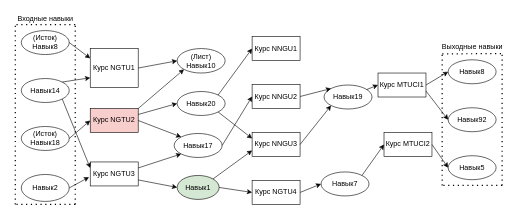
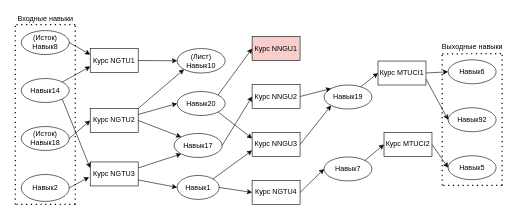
  <mxCell id="0" />
  <mxCell id="1" parent="0" />
- <mxCell id="2" value="Курс NGTU1" style="rounded=0;whiteSpace=wrap;html=1;" parent="1" vertex="1"><mxGeometry x="150" y="80.17" width="80" height="65" as="geometry" /></mxCell>
- <mxCell id="3" value="Курс NGTU2" style="rounded=0;whiteSpace=wrap;html=1;fillColor=#f8cecc;" parent="1" vertex="1"><mxGeometry x="150" y="180.17" width="80" height="40" as="geometry" /></mxCell>
- <mxCell id="4" value="Курс NNGU1" style="rounded=0;whiteSpace=wrap;html=1;fillColor=#FFFFFF;" parent="1" vertex="1"><mxGeometry x="420" y="60.17" width="80" height="40" as="geometry" /></mxCell>
+ <mxCell id="2" value="Курс NGTU1" style="rounded=0;whiteSpace=wrap;html=1;" parent="1" vertex="1"><mxGeometry x="150" y="80.17" width="80" height="40" as="geometry" /></mxCell>
+ <mxCell id="3" value="Курс NGTU2" style="rounded=0;whiteSpace=wrap;html=1;fillColor=#FFFFFF;" parent="1" vertex="1"><mxGeometry x="150" y="180.17" width="80" height="40" as="geometry" /></mxCell>
+ <mxCell id="4" value="Курс NNGU1" style="rounded=0;whiteSpace=wrap;html=1;fillColor=#f8cecc;" parent="1" vertex="1"><mxGeometry x="420" y="60.17" width="80" height="40" as="geometry" /></mxCell>
  <mxCell id="5" value="Курс NNGU2" style="rounded=0;whiteSpace=wrap;html=1;fillColor=#FFFFFF;" parent="1" vertex="1"><mxGeometry x="420" y="140.17" width="80" height="40" as="geometry" /></mxCell>
  <mxCell id="6" value="Курс NNGU3" style="rounded=0;whiteSpace=wrap;html=1;fillColor=#FFFFFF;" parent="1" vertex="1"><mxGeometry x="420" y="220.17" width="80" height="40" as="geometry" /></mxCell>
- <mxCell id="7" value="Курс MTUCI1" style="rounded=0;whiteSpace=wrap;html=1;fillColor=#FFFFFF;" parent="1" vertex="1"><mxGeometry x="630" y="121" width="80" height="40" as="geometry" /></mxCell>
+ <mxCell id="7" value="Курс MTUCI1" style="rounded=0;whiteSpace=wrap;html=1;fillColor=#FFFFFF;" parent="1" vertex="1"><mxGeometry x="630" y="101" width="80" height="40" as="geometry" /></mxCell>
  <mxCell id="8" value="Курс NGTU4" style="rounded=0;whiteSpace=wrap;html=1;fillColor=#FFFFFF;" parent="1" vertex="1"><mxGeometry x="420" y="300.17" width="80" height="40" as="geometry" /></mxCell>
  <mxCell id="9" value="Курс MTUCI2" style="rounded=0;whiteSpace=wrap;html=1;fillColor=#FFFFFF;" parent="1" vertex="1"><mxGeometry x="640" y="220.17" width="80" height="40" as="geometry" /></mxCell>
  <mxCell id="10" value="(Исток) Навык8" style="ellipse;whiteSpace=wrap;html=1;" parent="1" vertex="1"><mxGeometry x="35" y="50.17" width="80" height="40" as="geometry" /></mxCell>
  <mxCell id="11" value="Навык14" style="ellipse;whiteSpace=wrap;html=1;fillColor=#FFFFFF;" parent="1" vertex="1"><mxGeometry x="35" y="130.17" width="80" height="40" as="geometry" /></mxCell>
  <mxCell id="12" value="(Исток) Навык18" style="ellipse;whiteSpace=wrap;html=1;fillColor=#FFFFFF;" parent="1" vertex="1"><mxGeometry x="35" y="210.17" width="80" height="40" as="geometry" /></mxCell>
  <mxCell id="13" value="" style="endArrow=classic;html=1;rounded=0;exitX=1;exitY=0;exitDx=0;exitDy=0;entryX=0;entryY=0.75;entryDx=0;entryDy=0;" parent="1" source="11" target="2" edge="1"><mxGeometry width="50" height="50" relative="1" as="geometry"><mxPoint x="170" y="161" as="sourcePoint" /><mxPoint x="220" y="111" as="targetPoint" /></mxGeometry></mxCell>
  <mxCell id="14" value="" style="endArrow=classic;html=1;rounded=0;exitX=1;exitY=0.5;exitDx=0;exitDy=0;entryX=0;entryY=0.5;entryDx=0;entryDy=0;" parent="1" source="12" target="3" edge="1"><mxGeometry width="50" height="50" relative="1" as="geometry"><mxPoint x="140" y="371" as="sourcePoint" /><mxPoint x="190" y="321" as="targetPoint" /></mxGeometry></mxCell>
  <mxCell id="15" value="" style="endArrow=classic;html=1;rounded=0;exitX=1;exitY=0.5;exitDx=0;exitDy=0;entryX=0;entryY=0.25;entryDx=0;entryDy=0;" parent="1" source="10" target="2" edge="1"><mxGeometry width="50" height="50" relative="1" as="geometry"><mxPoint x="200" y="351" as="sourcePoint" /><mxPoint x="250" y="301" as="targetPoint" /></mxGeometry></mxCell>
  <mxCell id="16" value="Курс NGTU3" style="rounded=0;whiteSpace=wrap;html=1;fillColor=#FFFFFF;" parent="1" vertex="1"><mxGeometry x="150" y="269.34" width="80" height="40" as="geometry" /></mxCell>
  <mxCell id="17" value="" style="endArrow=classic;html=1;rounded=0;exitX=1;exitY=1;exitDx=0;exitDy=0;entryX=0;entryY=0.25;entryDx=0;entryDy=0;" parent="1" source="11" target="16" edge="1"><mxGeometry width="50" height="50" relative="1" as="geometry"><mxPoint x="130" y="221" as="sourcePoint" /><mxPoint x="180" y="171" as="targetPoint" /></mxGeometry></mxCell>
  <mxCell id="18" value="&lt;span&gt;Навык2&lt;/span&gt;" style="ellipse;whiteSpace=wrap;html=1;fillColor=#FFFFFF;" parent="1" vertex="1"><mxGeometry x="35" y="290.17" width="80" height="45" as="geometry" /></mxCell>
  <mxCell id="19" value="" style="endArrow=classic;html=1;rounded=0;exitX=1;exitY=0.5;exitDx=0;exitDy=0;entryX=-0.025;entryY=0.633;entryDx=0;entryDy=0;entryPerimeter=0;" parent="1" source="18" target="16" edge="1"><mxGeometry width="50" height="50" relative="1" as="geometry"><mxPoint x="180" y="441" as="sourcePoint" /><mxPoint x="230" y="391" as="targetPoint" /></mxGeometry></mxCell>
  <mxCell id="20" value="(Лист) Навык10" style="ellipse;whiteSpace=wrap;html=1;" parent="1" vertex="1"><mxGeometry x="295" y="80.17" width="80" height="40.83" as="geometry" /></mxCell>
  <mxCell id="21" value="Навык20" style="ellipse;whiteSpace=wrap;html=1;fillColor=#FFFFFF;" parent="1" vertex="1"><mxGeometry x="295" y="151.83" width="80" height="40" as="geometry" /></mxCell>
- <mxCell id="22" value="Навык1" style="ellipse;whiteSpace=wrap;html=1;fillColor=#d5e8d4;" parent="1" vertex="1"><mxGeometry x="295" y="291.83" width="70" height="40" as="geometry" /></mxCell>
+ <mxCell id="22" value="Навык1" style="ellipse;whiteSpace=wrap;html=1;fillColor=#FFFFFF;" parent="1" vertex="1"><mxGeometry x="295" y="291.83" width="70" height="40" as="geometry" /></mxCell>
  <mxCell id="23" value="Навык17" style="ellipse;whiteSpace=wrap;html=1;fillColor=#FFFFFF;" parent="1" vertex="1"><mxGeometry x="290" y="221.83" width="80" height="40" as="geometry" /></mxCell>
  <mxCell id="24" value="" style="endArrow=classic;html=1;rounded=0;exitX=1;exitY=0.5;exitDx=0;exitDy=0;entryX=0;entryY=0.5;entryDx=0;entryDy=0;" parent="1" source="2" target="20" edge="1"><mxGeometry width="50" height="50" relative="1" as="geometry"><mxPoint x="610" y="151" as="sourcePoint" /><mxPoint x="660" y="101" as="targetPoint" /></mxGeometry></mxCell>
  <mxCell id="25" value="" style="endArrow=classic;html=1;rounded=0;exitX=1;exitY=0.5;exitDx=0;exitDy=0;entryX=0;entryY=0;entryDx=0;entryDy=0;" parent="1" source="3" target="23" edge="1"><mxGeometry width="50" height="50" relative="1" as="geometry"><mxPoint x="590" y="201" as="sourcePoint" /><mxPoint x="640" y="151" as="targetPoint" /></mxGeometry></mxCell>
  <mxCell id="26" value="" style="endArrow=classic;html=1;rounded=0;exitX=1;exitY=0.25;exitDx=0;exitDy=0;entryX=0;entryY=1;entryDx=0;entryDy=0;" parent="1" source="16" target="23" edge="1"><mxGeometry width="50" height="50" relative="1" as="geometry"><mxPoint x="340" y="491" as="sourcePoint" /><mxPoint x="390" y="441" as="targetPoint" /></mxGeometry></mxCell>
  <mxCell id="27" value="" style="endArrow=classic;html=1;rounded=0;exitX=1;exitY=0.75;exitDx=0;exitDy=0;entryX=0;entryY=0.5;entryDx=0;entryDy=0;" parent="1" source="16" target="22" edge="1"><mxGeometry width="50" height="50" relative="1" as="geometry"><mxPoint x="340" y="451" as="sourcePoint" /><mxPoint x="390" y="401" as="targetPoint" /></mxGeometry></mxCell>
  <mxCell id="28" value="" style="endArrow=classic;html=1;rounded=0;exitX=1;exitY=0.25;exitDx=0;exitDy=0;entryX=0;entryY=0.5;entryDx=0;entryDy=0;" parent="1" source="3" target="21" edge="1"><mxGeometry width="50" height="50" relative="1" as="geometry"><mxPoint x="570" y="151" as="sourcePoint" /><mxPoint x="620" y="101" as="targetPoint" /></mxGeometry></mxCell>
  <mxCell id="29" value="" style="endArrow=classic;html=1;rounded=0;exitX=1;exitY=0;exitDx=0;exitDy=0;entryX=0;entryY=1;entryDx=0;entryDy=0;" parent="1" source="3" target="20" edge="1"><mxGeometry width="50" height="50" relative="1" as="geometry"><mxPoint x="580" y="191" as="sourcePoint" /><mxPoint x="630" y="141" as="targetPoint" /></mxGeometry></mxCell>
  <mxCell id="30" value="" style="endArrow=classic;html=1;rounded=0;exitX=1;exitY=0.5;exitDx=0;exitDy=0;entryX=0;entryY=0.5;entryDx=0;entryDy=0;" parent="1" source="22" target="8" edge="1"><mxGeometry width="50" height="50" relative="1" as="geometry"><mxPoint x="580" y="411" as="sourcePoint" /><mxPoint x="630" y="361" as="targetPoint" /></mxGeometry></mxCell>
  <mxCell id="31" value="" style="endArrow=classic;html=1;rounded=0;exitX=1;exitY=0.5;exitDx=0;exitDy=0;entryX=0;entryY=0.5;entryDx=0;entryDy=0;" parent="1" source="23" target="5" edge="1"><mxGeometry width="50" height="50" relative="1" as="geometry"><mxPoint x="560" y="271" as="sourcePoint" /><mxPoint x="610" y="221" as="targetPoint" /></mxGeometry></mxCell>
  <mxCell id="32" value="" style="endArrow=classic;html=1;rounded=0;exitX=1;exitY=0;exitDx=0;exitDy=0;entryX=0;entryY=0.5;entryDx=0;entryDy=0;" parent="1" source="21" target="4" edge="1"><mxGeometry width="50" height="50" relative="1" as="geometry"><mxPoint x="790" y="211" as="sourcePoint" /><mxPoint x="840" y="161" as="targetPoint" /></mxGeometry></mxCell>
  <mxCell id="33" value="" style="endArrow=classic;html=1;rounded=0;exitX=1;exitY=0;exitDx=0;exitDy=0;entryX=0;entryY=0.75;entryDx=0;entryDy=0;" parent="1" source="22" target="6" edge="1"><mxGeometry width="50" height="50" relative="1" as="geometry"><mxPoint x="820" y="201" as="sourcePoint" /><mxPoint x="870" y="151" as="targetPoint" /></mxGeometry></mxCell>
  <mxCell id="34" value="" style="endArrow=classic;html=1;rounded=0;exitX=1;exitY=1;exitDx=0;exitDy=0;entryX=0;entryY=0.25;entryDx=0;entryDy=0;" parent="1" source="21" target="6" edge="1"><mxGeometry width="50" height="50" relative="1" as="geometry"><mxPoint x="880" y="211" as="sourcePoint" /><mxPoint x="930" y="161" as="targetPoint" /></mxGeometry></mxCell>
  <mxCell id="35" value="&lt;span&gt;Навык19&lt;/span&gt;" style="ellipse;whiteSpace=wrap;html=1;fillColor=#FFFFFF;" parent="1" vertex="1"><mxGeometry x="540" y="141" width="80" height="40" as="geometry" /></mxCell>
- <mxCell id="36" value="&lt;span&gt;Навык7&lt;/span&gt;" style="ellipse;whiteSpace=wrap;html=1;fillColor=#FFFFFF;" parent="1" vertex="1"><mxGeometry x="535" y="286" width="80" height="40" as="geometry" /></mxCell>
+ <mxCell id="36" value="&lt;span&gt;Навык7&lt;/span&gt;" style="ellipse;whiteSpace=wrap;html=1;fillColor=#FFFFFF;" parent="1" vertex="1"><mxGeometry x="540" y="261" width="80" height="40" as="geometry" /></mxCell>
  <mxCell id="37" value="" style="endArrow=classic;html=1;rounded=0;exitX=1;exitY=0.5;exitDx=0;exitDy=0;entryX=0;entryY=0.5;entryDx=0;entryDy=0;" parent="1" source="8" target="36" edge="1"><mxGeometry width="50" height="50" relative="1" as="geometry"><mxPoint x="850" y="421" as="sourcePoint" /><mxPoint x="770" y="271" as="targetPoint" /></mxGeometry></mxCell>
  <mxCell id="38" value="" style="endArrow=classic;html=1;rounded=0;exitX=1;exitY=0.5;exitDx=0;exitDy=0;entryX=0;entryY=0;entryDx=0;entryDy=0;" parent="1" source="5" target="35" edge="1"><mxGeometry width="50" height="50" relative="1" as="geometry"><mxPoint x="760" y="151" as="sourcePoint" /><mxPoint x="820" y="181" as="targetPoint" /></mxGeometry></mxCell>
  <mxCell id="39" value="" style="endArrow=classic;html=1;rounded=0;exitX=1;exitY=0.5;exitDx=0;exitDy=0;entryX=0;entryY=1;entryDx=0;entryDy=0;" parent="1" source="6" target="35" edge="1"><mxGeometry width="50" height="50" relative="1" as="geometry"><mxPoint x="810" y="271" as="sourcePoint" /><mxPoint x="860" y="221" as="targetPoint" /></mxGeometry></mxCell>
  <mxCell id="40" value="" style="endArrow=classic;html=1;rounded=0;entryX=0;entryY=0.5;entryDx=0;entryDy=0;" parent="1" source="35" target="7" edge="1"><mxGeometry width="50" height="50" relative="1" as="geometry"><mxPoint x="920" y="111" as="sourcePoint" /><mxPoint x="970" y="61" as="targetPoint" /></mxGeometry></mxCell>
  <mxCell id="41" value="" style="endArrow=classic;html=1;rounded=0;exitX=1;exitY=0;exitDx=0;exitDy=0;entryX=0;entryY=0.5;entryDx=0;entryDy=0;" parent="1" source="36" target="9" edge="1"><mxGeometry width="50" height="50" relative="1" as="geometry"><mxPoint x="1010" y="401" as="sourcePoint" /><mxPoint x="1060" y="351" as="targetPoint" /></mxGeometry></mxCell>
- <mxCell id="42" value="&lt;span&gt;Навык8&lt;/span&gt;" style="ellipse;whiteSpace=wrap;html=1;fillColor=#FFFFFF;" parent="1" vertex="1"><mxGeometry x="747" y="98.93" width="80" height="40" as="geometry" /></mxCell>
+ <mxCell id="42" value="&lt;span&gt;Навык6&lt;/span&gt;" style="ellipse;whiteSpace=wrap;html=1;fillColor=#FFFFFF;" parent="1" vertex="1"><mxGeometry x="747" y="98.93" width="80" height="40" as="geometry" /></mxCell>
  <mxCell id="43" value="Навык92" style="ellipse;whiteSpace=wrap;html=1;fillColor=#FFFFFF;" parent="1" vertex="1"><mxGeometry x="747" y="178.93" width="80" height="40" as="geometry" /></mxCell>
  <mxCell id="44" value="Навык5" style="ellipse;whiteSpace=wrap;html=1;fillColor=#FFFFFF;" parent="1" vertex="1"><mxGeometry x="747" y="258.93" width="80" height="40" as="geometry" /></mxCell>
  <mxCell id="45" value="" style="endArrow=classic;html=1;rounded=0;exitX=1;exitY=0.5;exitDx=0;exitDy=0;entryX=0;entryY=0.5;entryDx=0;entryDy=0;" parent="1" source="9" target="44" edge="1"><mxGeometry width="50" height="50" relative="1" as="geometry"><mxPoint x="960" y="409.34" as="sourcePoint" /><mxPoint x="1010" y="359.34" as="targetPoint" /></mxGeometry></mxCell>
  <mxCell id="46" value="" style="endArrow=classic;html=1;rounded=0;exitX=1;exitY=0.5;exitDx=0;exitDy=0;entryX=0;entryY=0.5;entryDx=0;entryDy=0;" parent="1" source="7" target="42" edge="1"><mxGeometry width="50" height="50" relative="1" as="geometry"><mxPoint x="1040" y="169.34" as="sourcePoint" /><mxPoint x="1090" y="119.34" as="targetPoint" /></mxGeometry></mxCell>
  <mxCell id="47" value="" style="endArrow=classic;html=1;rounded=0;exitX=1;exitY=0.75;exitDx=0;exitDy=0;entryX=0;entryY=0.5;entryDx=0;entryDy=0;" parent="1" source="7" target="43" edge="1"><mxGeometry width="50" height="50" relative="1" as="geometry"><mxPoint x="1040" y="259.34" as="sourcePoint" /><mxPoint x="1090" y="209.34" as="targetPoint" /></mxGeometry></mxCell>
  <mxCell id="48" value="" style="endArrow=none;dashed=1;html=1;dashPattern=1 3;strokeWidth=2;rounded=0;" parent="1" edge="1"><mxGeometry width="50" height="50" relative="1" as="geometry"><mxPoint x="737" y="308.51" as="sourcePoint" /><mxPoint x="737" y="88.51" as="targetPoint" /></mxGeometry></mxCell>
  <mxCell id="49" value="" style="endArrow=none;dashed=1;html=1;dashPattern=1 3;strokeWidth=2;rounded=0;exitX=0.085;exitY=1.072;exitDx=0;exitDy=0;exitPerimeter=0;" parent="1" source="52" edge="1"><mxGeometry width="50" height="50" relative="1" as="geometry"><mxPoint x="727" y="88.51" as="sourcePoint" /><mxPoint x="837" y="88.51" as="targetPoint" /></mxGeometry></mxCell>
  <mxCell id="50" value="" style="endArrow=none;dashed=1;html=1;dashPattern=1 3;strokeWidth=2;rounded=0;" parent="1" edge="1"><mxGeometry width="50" height="50" relative="1" as="geometry"><mxPoint x="837" y="308.51" as="sourcePoint" /><mxPoint x="837" y="88.51" as="targetPoint" /></mxGeometry></mxCell>
  <mxCell id="51" value="" style="endArrow=none;dashed=1;html=1;dashPattern=1 3;strokeWidth=2;rounded=0;" parent="1" edge="1"><mxGeometry width="50" height="50" relative="1" as="geometry"><mxPoint x="837" y="308.51" as="sourcePoint" /><mxPoint x="737" y="308.51" as="targetPoint" /></mxGeometry></mxCell>
  <mxCell id="52" value="Выходные навыки" style="text;html=1;align=center;verticalAlign=middle;resizable=0;points=[];autosize=1;strokeColor=none;fillColor=none;" parent="1" vertex="1"><mxGeometry x="727" y="67.68" width="120" height="20" as="geometry" /></mxCell>
  <mxCell id="53" value="" style="endArrow=none;dashed=1;html=1;dashPattern=1 3;strokeWidth=2;rounded=0;" parent="1" edge="1"><mxGeometry width="50" height="50" relative="1" as="geometry"><mxPoint x="25" y="340.17" as="sourcePoint" /><mxPoint x="25" y="40.17" as="targetPoint" /></mxGeometry></mxCell>
  <mxCell id="54" value="" style="endArrow=none;dashed=1;html=1;dashPattern=1 3;strokeWidth=2;rounded=0;" parent="1" edge="1"><mxGeometry width="50" height="50" relative="1" as="geometry"><mxPoint x="125" y="340.17" as="sourcePoint" /><mxPoint x="125" y="40.17" as="targetPoint" /></mxGeometry></mxCell>
  <mxCell id="55" value="" style="endArrow=none;dashed=1;html=1;dashPattern=1 3;strokeWidth=2;rounded=0;" parent="1" edge="1"><mxGeometry width="50" height="50" relative="1" as="geometry"><mxPoint x="125" y="340.17" as="sourcePoint" /><mxPoint x="25" y="340.17" as="targetPoint" /></mxGeometry></mxCell>
  <mxCell id="56" value="" style="endArrow=none;dashed=1;html=1;dashPattern=1 3;strokeWidth=2;rounded=0;" parent="1" edge="1"><mxGeometry width="50" height="50" relative="1" as="geometry"><mxPoint x="125" y="40.17" as="sourcePoint" /><mxPoint x="25" y="40.17" as="targetPoint" /></mxGeometry></mxCell>
  <mxCell id="57" value="Входные навыки" style="text;html=1;align=center;verticalAlign=middle;resizable=0;points=[];autosize=1;strokeColor=none;fillColor=none;" parent="1" vertex="1"><mxGeometry y="20.17" width="110" height="20" as="geometry" x="20" /></mxCell>
